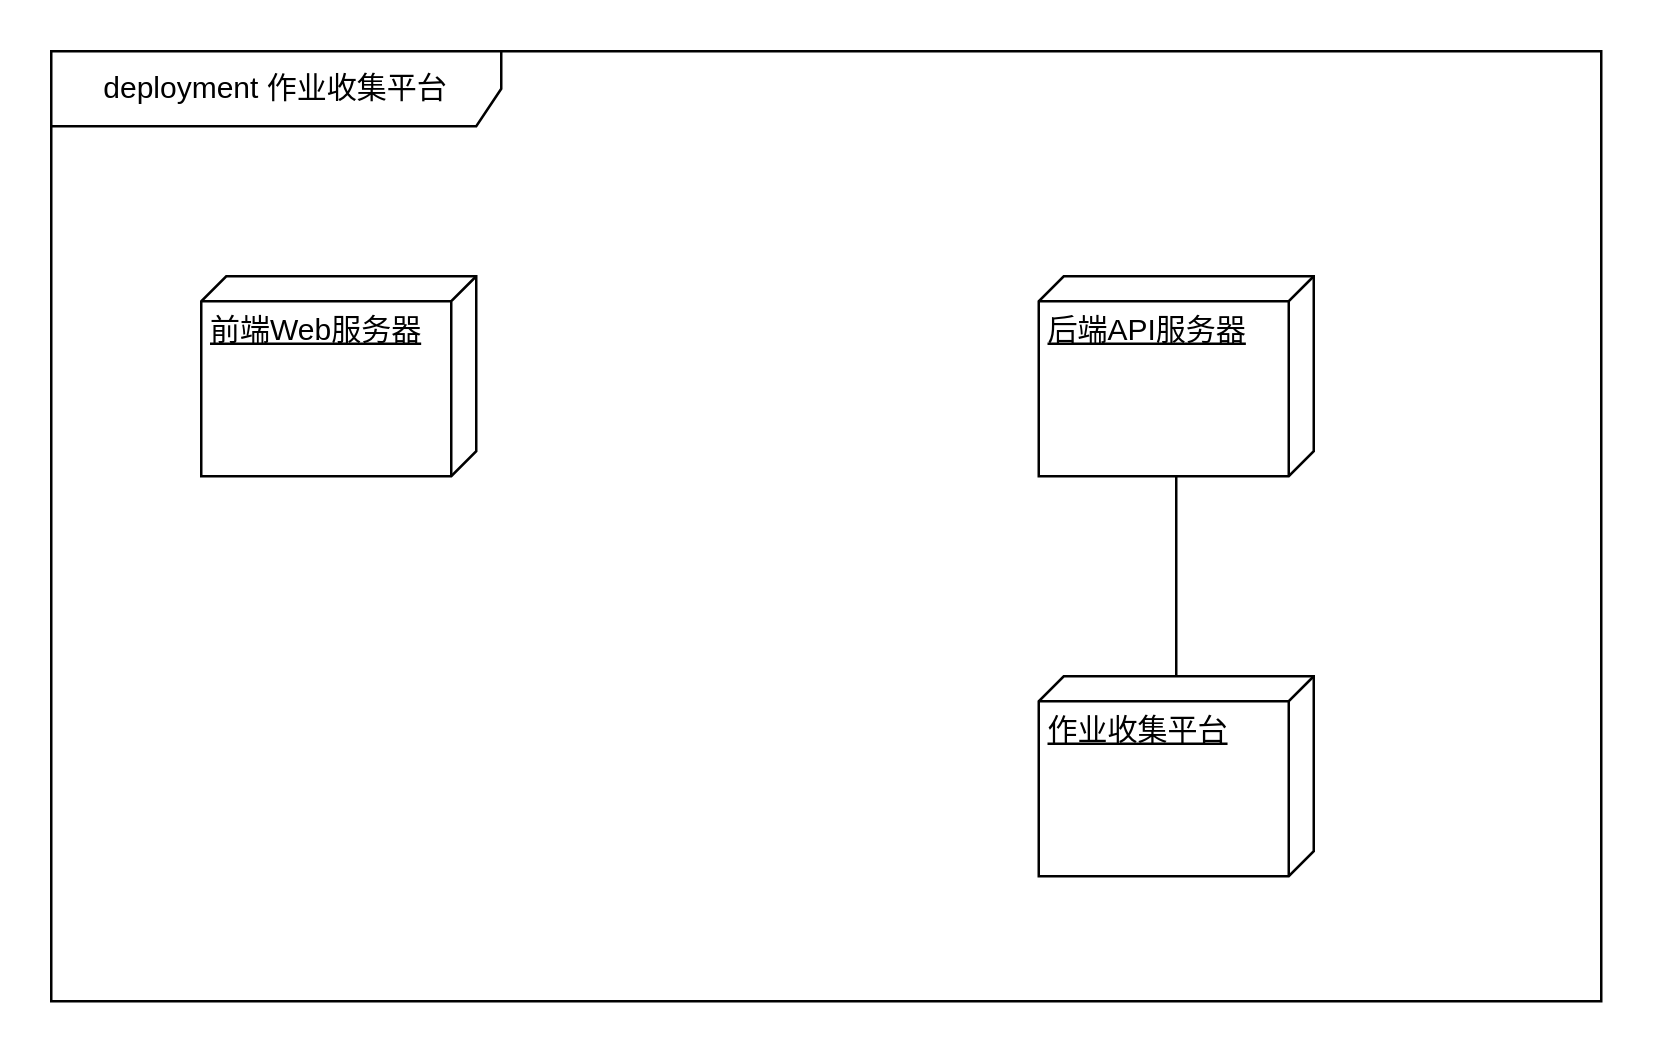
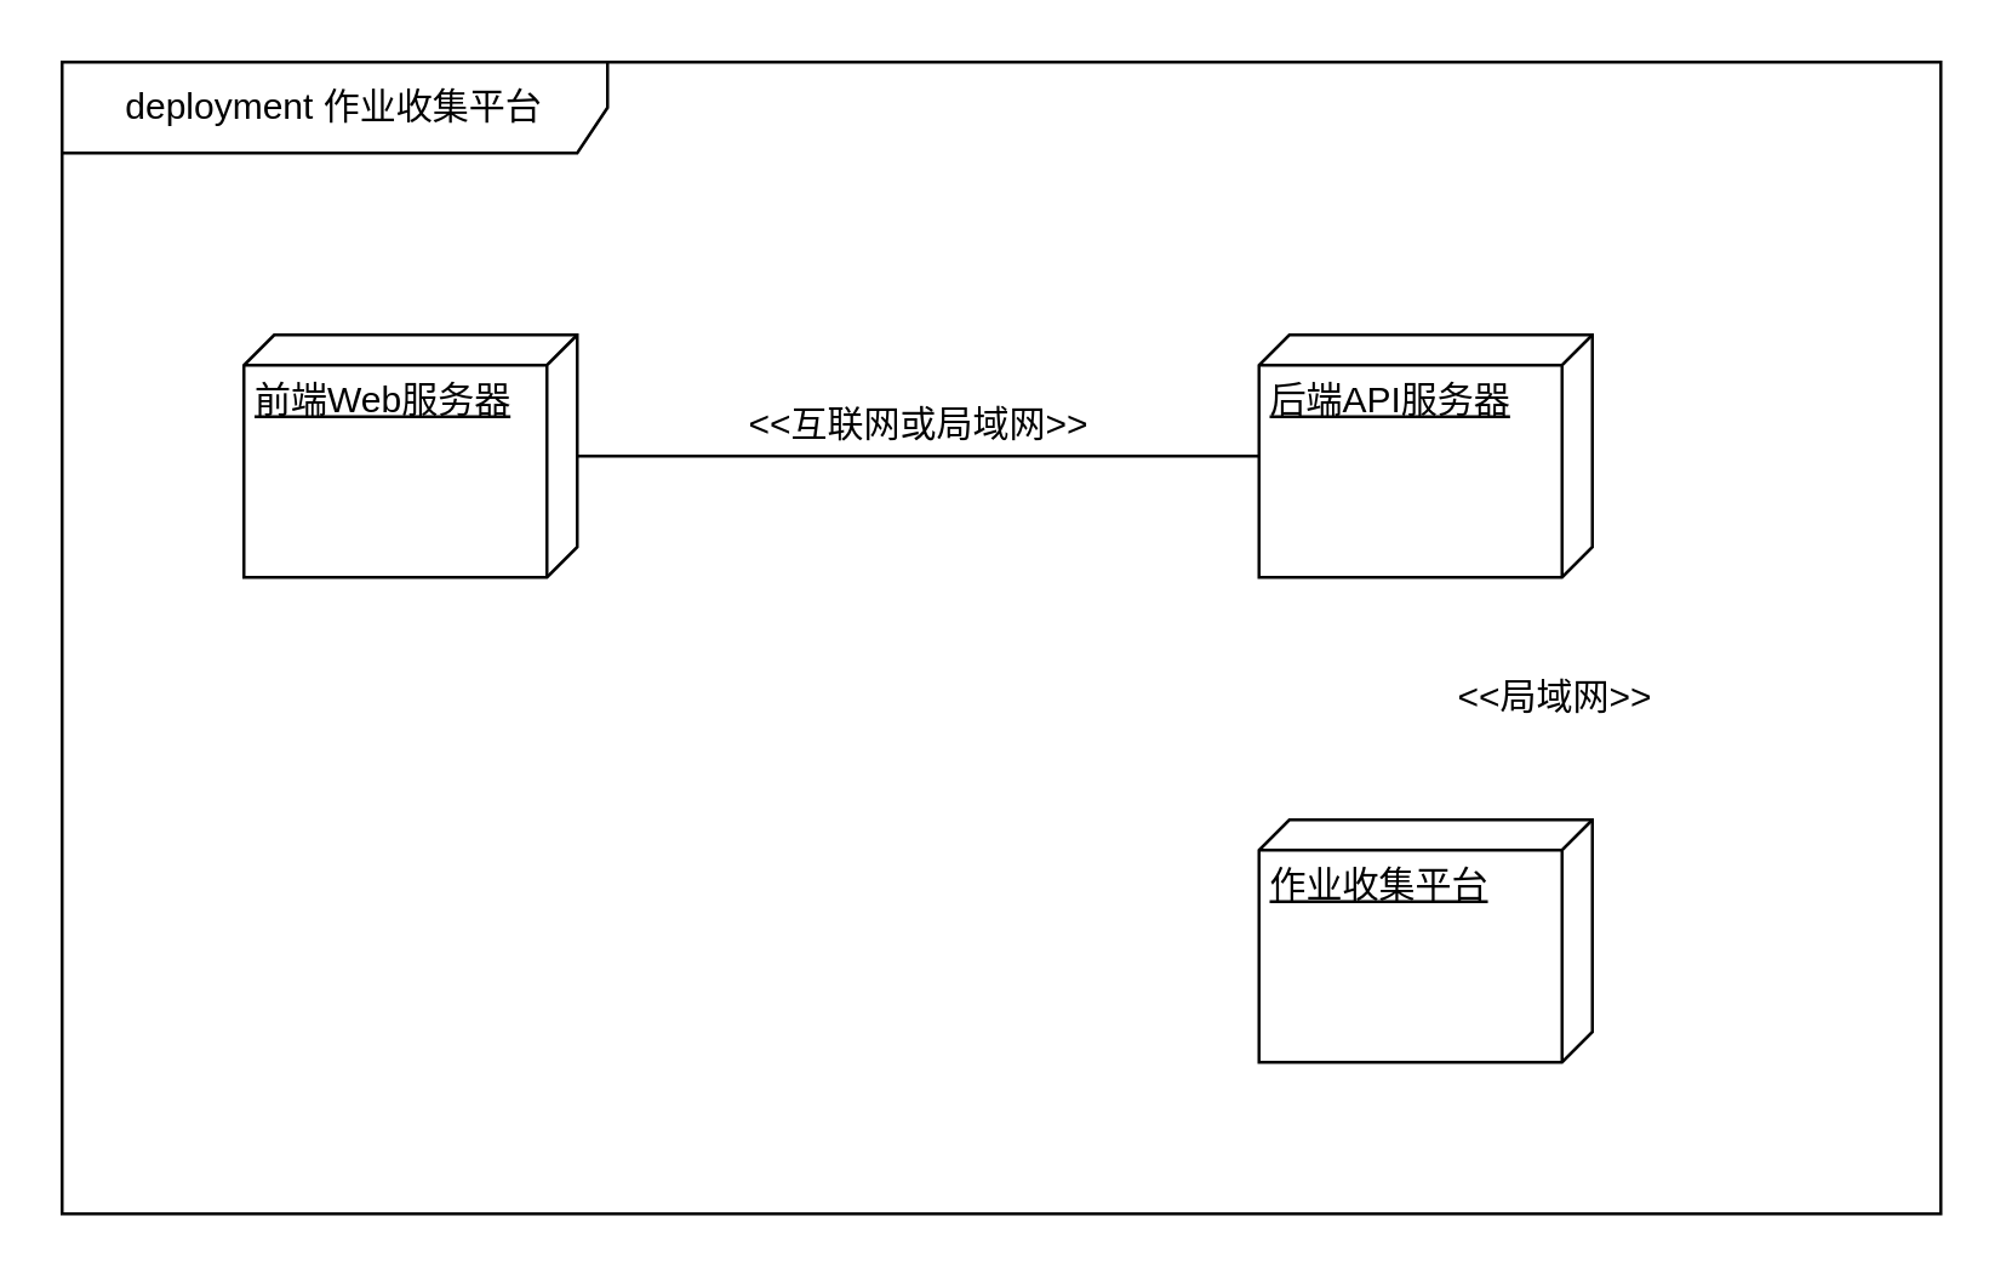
  <mxCell id="0" />
  <mxCell id="1" parent="0" />
  <mxCell id="2" value="deployment 作业收集平台" style="shape=umlFrame;whiteSpace=wrap;html=1;width=180;height=30;" parent="1" vertex="1"><mxGeometry x="20" y="20" width="620" height="380" as="geometry" /></mxCell>
+ <mxCell id="3" value="" style="edgeStyle=orthogonalEdgeStyle;rounded=0;orthogonalLoop=1;jettySize=auto;html=1;endArrow=none;endFill=0;" parent="1" source="4" target="6" edge="1"><mxGeometry relative="1" as="geometry" /></mxCell>
  <mxCell id="4" value="前端Web服务器" style="verticalAlign=top;align=left;spacingTop=8;spacingLeft=2;spacingRight=12;shape=cube;size=10;direction=south;fontStyle=4;html=1;" parent="1" vertex="1"><mxGeometry x="80" y="110" width="110" height="80" as="geometry" /></mxCell>
- <mxCell id="5" value="" style="edgeStyle=orthogonalEdgeStyle;rounded=0;orthogonalLoop=1;jettySize=auto;html=1;endArrow=none;endFill=0;" parent="1" source="6" target="7" edge="1"><mxGeometry relative="1" as="geometry" /></mxCell>
  <mxCell id="6" value="后端API服务器" style="verticalAlign=top;align=left;spacingTop=8;spacingLeft=2;spacingRight=12;shape=cube;size=10;direction=south;fontStyle=4;html=1;" parent="1" vertex="1"><mxGeometry x="415" y="110" width="110" height="80" as="geometry" /></mxCell>
  <mxCell id="7" value="作业收集平台" style="verticalAlign=top;align=left;spacingTop=8;spacingLeft=2;spacingRight=12;shape=cube;size=10;direction=south;fontStyle=4;html=1;" parent="1" vertex="1"><mxGeometry x="415" y="270" width="110" height="80" as="geometry" /></mxCell>
+ <mxCell id="8" value="&amp;lt;&amp;lt;互联网或局域网&amp;gt;&amp;gt;" style="text;html=1;strokeColor=none;fillColor=none;align=center;verticalAlign=middle;whiteSpace=wrap;rounded=0;" parent="1" vertex="1"><mxGeometry x="242.5" y="130" width="120" height="20" as="geometry" /></mxCell>
+ <mxCell id="9" value="&amp;lt;&amp;lt;局域网&amp;gt;&amp;gt;" style="text;html=1;strokeColor=none;fillColor=none;align=center;verticalAlign=middle;whiteSpace=wrap;rounded=0;" parent="1" vertex="1"><mxGeometry x="476" y="220" width="74" height="20" as="geometry" /></mxCell>
